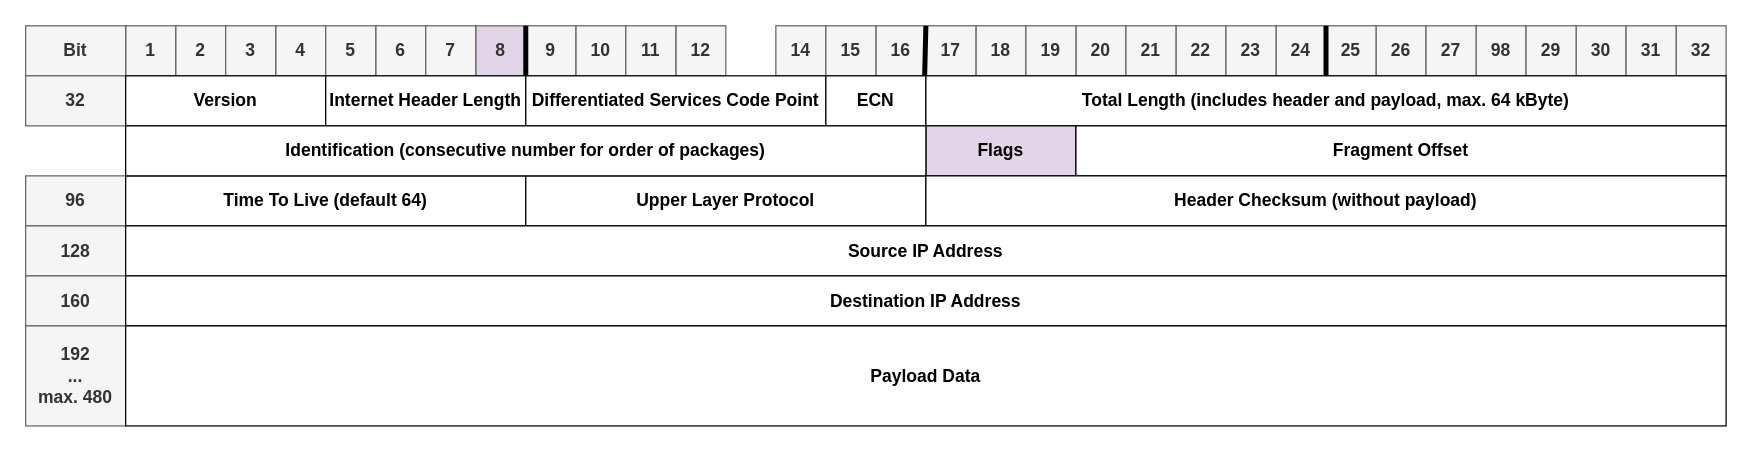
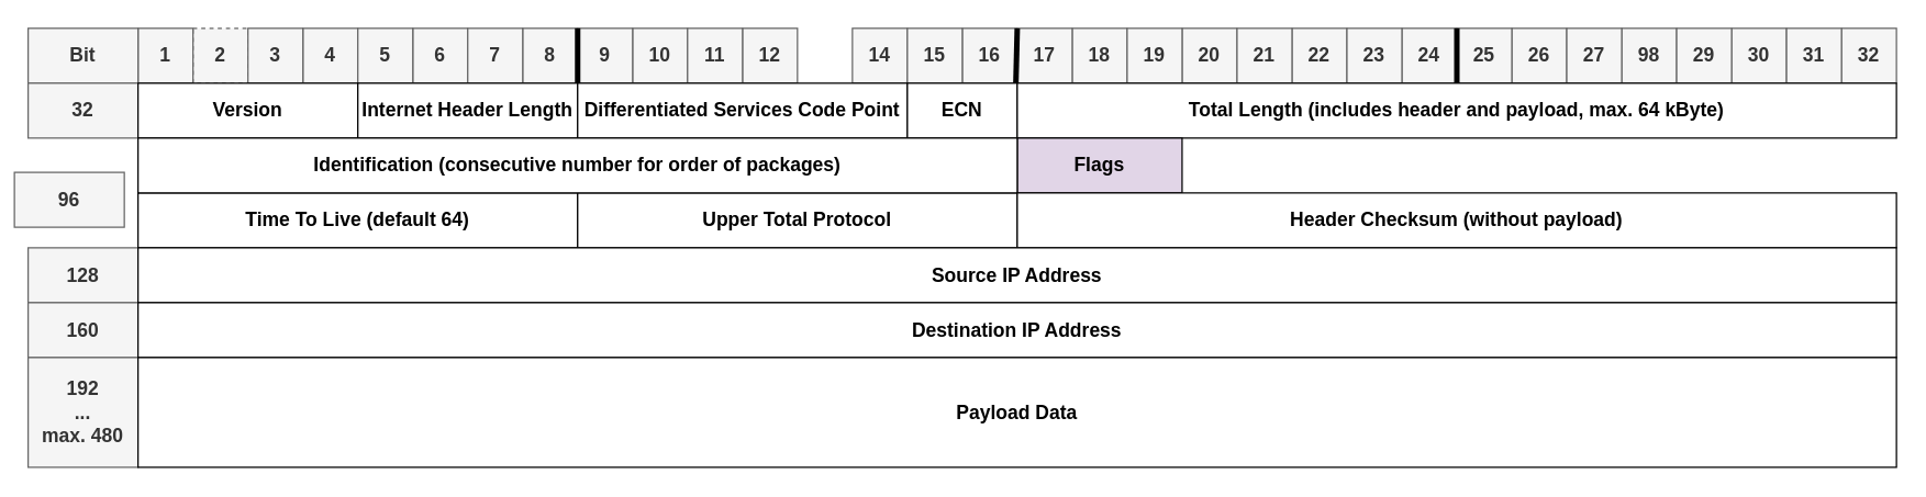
  <mxCell id="0" />
  <mxCell id="1" parent="0" />
- <mxCell id="2" value="2" style="rounded=0;whiteSpace=wrap;html=1;fontSize=14;fontStyle=1;fillColor=#f5f5f5;strokeColor=#666666;fontColor=#333333;" parent="1" vertex="1"><mxGeometry x="140" y="20" width="40" height="40" as="geometry" /></mxCell>
+ <mxCell id="2" value="2" style="rounded=0;whiteSpace=wrap;html=1;fontSize=14;fontStyle=1;fillColor=#f5f5f5;strokeColor=#666666;fontColor=#333333;dashed=1;" parent="1" vertex="1"><mxGeometry x="140" y="20" width="40" height="40" as="geometry" /></mxCell>
  <mxCell id="3" value="1" style="rounded=0;whiteSpace=wrap;html=1;fontSize=14;fontStyle=1;fillColor=#f5f5f5;strokeColor=#666666;fontColor=#333333;" parent="1" vertex="1"><mxGeometry x="100" y="20" width="40" height="40" as="geometry" /></mxCell>
  <mxCell id="4" value="4" style="rounded=0;whiteSpace=wrap;html=1;fontSize=14;fontStyle=1;fillColor=#f5f5f5;strokeColor=#666666;fontColor=#333333;" parent="1" vertex="1"><mxGeometry x="220" y="20" width="40" height="40" as="geometry" /></mxCell>
  <mxCell id="5" value="3" style="rounded=0;whiteSpace=wrap;html=1;fontSize=14;fontStyle=1;fillColor=#f5f5f5;strokeColor=#666666;fontColor=#333333;" parent="1" vertex="1"><mxGeometry x="180" y="20" width="40" height="40" as="geometry" /></mxCell>
  <mxCell id="6" value="6" style="rounded=0;whiteSpace=wrap;html=1;fontSize=14;fontStyle=1;fillColor=#f5f5f5;strokeColor=#666666;fontColor=#333333;" parent="1" vertex="1"><mxGeometry x="300" y="20" width="40" height="40" as="geometry" /></mxCell>
  <mxCell id="7" value="5" style="rounded=0;whiteSpace=wrap;html=1;fontSize=14;fontStyle=1;fillColor=#f5f5f5;strokeColor=#666666;fontColor=#333333;" parent="1" vertex="1"><mxGeometry x="260" y="20" width="40" height="40" as="geometry" /></mxCell>
- <mxCell id="8" value="8" style="rounded=0;whiteSpace=wrap;html=1;fontSize=14;fontStyle=1;fillColor=#e1d5e7;strokeColor=#666666;fontColor=#333333;" parent="1" vertex="1"><mxGeometry x="380" y="20" width="40" height="40" as="geometry" /></mxCell>
+ <mxCell id="8" value="8" style="rounded=0;whiteSpace=wrap;html=1;fontSize=14;fontStyle=1;fillColor=#f5f5f5;strokeColor=#666666;fontColor=#333333;" parent="1" vertex="1"><mxGeometry x="380" y="20" width="40" height="40" as="geometry" /></mxCell>
  <mxCell id="9" value="7" style="rounded=0;whiteSpace=wrap;html=1;fontSize=14;fontStyle=1;fillColor=#f5f5f5;strokeColor=#666666;fontColor=#333333;" parent="1" vertex="1"><mxGeometry x="340" y="20" width="40" height="40" as="geometry" /></mxCell>
  <mxCell id="10" value="10" style="rounded=0;whiteSpace=wrap;html=1;fontSize=14;fontStyle=1;fillColor=#f5f5f5;strokeColor=#666666;fontColor=#333333;" parent="1" vertex="1"><mxGeometry x="460" y="20" width="40" height="40" as="geometry" /></mxCell>
  <mxCell id="11" value="9" style="rounded=0;whiteSpace=wrap;html=1;fontSize=14;fontStyle=1;fillColor=#f5f5f5;strokeColor=#666666;fontColor=#333333;" parent="1" vertex="1"><mxGeometry x="420" y="20" width="40" height="40" as="geometry" /></mxCell>
  <mxCell id="12" value="12" style="rounded=0;whiteSpace=wrap;html=1;fontSize=14;fontStyle=1;fillColor=#f5f5f5;strokeColor=#666666;fontColor=#333333;" parent="1" vertex="1"><mxGeometry x="540" y="20" width="40" height="40" as="geometry" /></mxCell>
  <mxCell id="13" value="11" style="rounded=0;whiteSpace=wrap;html=1;fontSize=14;fontStyle=1;fillColor=#f5f5f5;strokeColor=#666666;fontColor=#333333;" parent="1" vertex="1"><mxGeometry x="500" y="20" width="40" height="40" as="geometry" /></mxCell>
  <mxCell id="14" value="14" style="rounded=0;whiteSpace=wrap;html=1;fontSize=14;fontStyle=1;fillColor=#f5f5f5;strokeColor=#666666;fontColor=#333333;" parent="1" vertex="1"><mxGeometry x="620" y="20" width="40" height="40" as="geometry" /></mxCell>
  <mxCell id="15" value="16" style="rounded=0;whiteSpace=wrap;html=1;fontSize=14;fontStyle=1;fillColor=#f5f5f5;strokeColor=#666666;fontColor=#333333;" parent="1" vertex="1"><mxGeometry x="700" y="20" width="40" height="40" as="geometry" /></mxCell>
  <mxCell id="16" value="15" style="rounded=0;whiteSpace=wrap;html=1;fontSize=14;fontStyle=1;fillColor=#f5f5f5;strokeColor=#666666;fontColor=#333333;" parent="1" vertex="1"><mxGeometry x="660" y="20" width="40" height="40" as="geometry" /></mxCell>
  <mxCell id="17" value="18" style="rounded=0;whiteSpace=wrap;html=1;fontSize=14;fontStyle=1;fillColor=#f5f5f5;strokeColor=#666666;fontColor=#333333;" parent="1" vertex="1"><mxGeometry x="780" y="20" width="40" height="40" as="geometry" /></mxCell>
  <mxCell id="18" value="17" style="rounded=0;whiteSpace=wrap;html=1;fontSize=14;fontStyle=1;fillColor=#f5f5f5;strokeColor=#666666;fontColor=#333333;" parent="1" vertex="1"><mxGeometry x="740" y="20" width="40" height="40" as="geometry" /></mxCell>
  <mxCell id="19" value="20" style="rounded=0;whiteSpace=wrap;html=1;fontSize=14;fontStyle=1;fillColor=#f5f5f5;strokeColor=#666666;fontColor=#333333;" parent="1" vertex="1"><mxGeometry x="860" y="20" width="40" height="40" as="geometry" /></mxCell>
  <mxCell id="20" value="19" style="rounded=0;whiteSpace=wrap;html=1;fontSize=14;fontStyle=1;fillColor=#f5f5f5;strokeColor=#666666;fontColor=#333333;" parent="1" vertex="1"><mxGeometry x="820" y="20" width="40" height="40" as="geometry" /></mxCell>
  <mxCell id="21" value="22" style="rounded=0;whiteSpace=wrap;html=1;fontSize=14;fontStyle=1;fillColor=#f5f5f5;strokeColor=#666666;fontColor=#333333;" parent="1" vertex="1"><mxGeometry x="940" y="20" width="40" height="40" as="geometry" /></mxCell>
  <mxCell id="22" value="21" style="rounded=0;whiteSpace=wrap;html=1;fontSize=14;fontStyle=1;fillColor=#f5f5f5;strokeColor=#666666;fontColor=#333333;" parent="1" vertex="1"><mxGeometry x="900" y="20" width="40" height="40" as="geometry" /></mxCell>
  <mxCell id="23" value="24" style="rounded=0;whiteSpace=wrap;html=1;fontSize=14;fontStyle=1;fillColor=#f5f5f5;strokeColor=#666666;fontColor=#333333;" parent="1" vertex="1"><mxGeometry x="1020" y="20" width="40" height="40" as="geometry" /></mxCell>
  <mxCell id="24" value="23" style="rounded=0;whiteSpace=wrap;html=1;fontSize=14;fontStyle=1;fillColor=#f5f5f5;strokeColor=#666666;fontColor=#333333;" parent="1" vertex="1"><mxGeometry x="980" y="20" width="40" height="40" as="geometry" /></mxCell>
  <mxCell id="25" value="26" style="rounded=0;whiteSpace=wrap;html=1;fontSize=14;fontStyle=1;fillColor=#f5f5f5;strokeColor=#666666;fontColor=#333333;" parent="1" vertex="1"><mxGeometry x="1100" y="20" width="40" height="40" as="geometry" /></mxCell>
  <mxCell id="26" value="25" style="rounded=0;whiteSpace=wrap;html=1;fontSize=14;fontStyle=1;fillColor=#f5f5f5;strokeColor=#666666;fontColor=#333333;" parent="1" vertex="1"><mxGeometry x="1060" y="20" width="40" height="40" as="geometry" /></mxCell>
  <mxCell id="27" value="98" style="rounded=0;whiteSpace=wrap;html=1;fontSize=14;fontStyle=1;fillColor=#f5f5f5;strokeColor=#666666;fontColor=#333333;" parent="1" vertex="1"><mxGeometry x="1180" y="20" width="40" height="40" as="geometry" /></mxCell>
  <mxCell id="28" value="27" style="rounded=0;whiteSpace=wrap;html=1;fontSize=14;fontStyle=1;fillColor=#f5f5f5;strokeColor=#666666;fontColor=#333333;" parent="1" vertex="1"><mxGeometry x="1140" y="20" width="40" height="40" as="geometry" /></mxCell>
  <mxCell id="29" value="30" style="rounded=0;whiteSpace=wrap;html=1;fontSize=14;fontStyle=1;fillColor=#f5f5f5;strokeColor=#666666;fontColor=#333333;" parent="1" vertex="1"><mxGeometry x="1260" y="20" width="40" height="40" as="geometry" /></mxCell>
  <mxCell id="30" value="29" style="rounded=0;whiteSpace=wrap;html=1;fontSize=14;fontStyle=1;fillColor=#f5f5f5;strokeColor=#666666;fontColor=#333333;" parent="1" vertex="1"><mxGeometry x="1220" y="20" width="40" height="40" as="geometry" /></mxCell>
  <mxCell id="31" value="32" style="rounded=0;whiteSpace=wrap;html=1;fontSize=14;fontStyle=1;fillColor=#f5f5f5;strokeColor=#666666;fontColor=#333333;" parent="1" vertex="1"><mxGeometry x="1340" y="20" width="40" height="40" as="geometry" /></mxCell>
  <mxCell id="32" value="31" style="rounded=0;whiteSpace=wrap;html=1;fontSize=14;fontStyle=1;fillColor=#f5f5f5;strokeColor=#666666;fontColor=#333333;" parent="1" vertex="1"><mxGeometry x="1300" y="20" width="40" height="40" as="geometry" /></mxCell>
  <mxCell id="33" value="Bit" style="rounded=0;whiteSpace=wrap;html=1;fontSize=14;fontStyle=1;fillColor=#f5f5f5;strokeColor=#666666;fontColor=#333333;" parent="1" vertex="1"><mxGeometry x="20" y="20" width="80" height="40" as="geometry" /></mxCell>
  <mxCell id="34" value="32" style="rounded=0;whiteSpace=wrap;html=1;fontSize=14;fontStyle=1;fillColor=#f5f5f5;strokeColor=#666666;fontColor=#333333;" parent="1" vertex="1"><mxGeometry x="20" y="60" width="80" height="40" as="geometry" /></mxCell>
- <mxCell id="35" value="96" style="rounded=0;whiteSpace=wrap;html=1;fontSize=14;fontStyle=1;fillColor=#f5f5f5;strokeColor=#666666;fontColor=#333333;" parent="1" vertex="1"><mxGeometry x="20" y="140" width="80" height="40" as="geometry" /></mxCell>
+ <mxCell id="35" value="96" style="rounded=0;whiteSpace=wrap;html=1;fontSize=14;fontStyle=1;fillColor=#f5f5f5;strokeColor=#666666;fontColor=#333333;" parent="1" vertex="1"><mxGeometry x="10" y="125" width="80" height="40" as="geometry" /></mxCell>
  <mxCell id="36" value="128" style="rounded=0;whiteSpace=wrap;html=1;fontSize=14;fontStyle=1;fillColor=#f5f5f5;strokeColor=#666666;fontColor=#333333;" parent="1" vertex="1"><mxGeometry x="20" y="180" width="80" height="40" as="geometry" /></mxCell>
  <mxCell id="37" value="160" style="rounded=0;whiteSpace=wrap;html=1;fontSize=14;fontStyle=1;fillColor=#f5f5f5;strokeColor=#666666;fontColor=#333333;" parent="1" vertex="1"><mxGeometry x="20" y="220" width="80" height="40" as="geometry" /></mxCell>
  <mxCell id="38" value="192&lt;br&gt;...&lt;br&gt;max. 480" style="rounded=0;whiteSpace=wrap;html=1;fontSize=14;fontStyle=1;fillColor=#f5f5f5;strokeColor=#666666;fontColor=#333333;" parent="1" vertex="1"><mxGeometry x="20" y="260" width="80" height="80" as="geometry" /></mxCell>
  <mxCell id="39" value="Version" style="rounded=0;whiteSpace=wrap;html=1;fontSize=14;fontStyle=1" parent="1" vertex="1"><mxGeometry x="100" y="60" width="160" height="40" as="geometry" /></mxCell>
  <mxCell id="40" value="Internet Header Length" style="rounded=0;whiteSpace=wrap;html=1;fontSize=14;fontStyle=1" parent="1" vertex="1"><mxGeometry x="260" y="60" width="160" height="40" as="geometry" /></mxCell>
  <mxCell id="41" value="Differentiated Services Code Point" style="rounded=0;whiteSpace=wrap;html=1;fontSize=14;fontStyle=1" parent="1" vertex="1"><mxGeometry x="420" y="60" width="240" height="40" as="geometry" /></mxCell>
  <mxCell id="42" value="ECN" style="rounded=0;whiteSpace=wrap;html=1;fontSize=14;fontStyle=1" parent="1" vertex="1"><mxGeometry x="660" y="60" width="80" height="40" as="geometry" /></mxCell>
  <mxCell id="43" value="Total Length (includes header and payload, max. 64 kByte)" style="rounded=0;whiteSpace=wrap;html=1;fontSize=14;fontStyle=1" parent="1" vertex="1"><mxGeometry x="740" y="60" width="640" height="40" as="geometry" /></mxCell>
  <mxCell id="44" value="Flags" style="rounded=0;whiteSpace=wrap;html=1;fontSize=14;fontStyle=1;fillColor=#e1d5e7;" parent="1" vertex="1"><mxGeometry x="740" y="100" width="120" height="40" as="geometry" /></mxCell>
  <mxCell id="45" value="Time To Live (default 64)" style="rounded=0;whiteSpace=wrap;html=1;fontSize=14;fontStyle=1" parent="1" vertex="1"><mxGeometry x="100" y="140" width="320" height="40" as="geometry" /></mxCell>
- <mxCell id="46" value="Upper Layer Protocol" style="rounded=0;whiteSpace=wrap;html=1;fontSize=14;fontStyle=1" parent="1" vertex="1"><mxGeometry x="420" y="140" width="320" height="40" as="geometry" /></mxCell>
+ <mxCell id="46" value="Upper Total Protocol" style="rounded=0;whiteSpace=wrap;html=1;fontSize=14;fontStyle=1" parent="1" vertex="1"><mxGeometry x="420" y="140" width="320" height="40" as="geometry" /></mxCell>
  <mxCell id="47" value="" style="endArrow=none;html=1;fontSize=20;strokeWidth=4;entryX=1;entryY=0;entryDx=0;entryDy=0;" parent="1" target="15" edge="1"><mxGeometry width="50" height="50" relative="1" as="geometry"><mxPoint x="739" y="60" as="sourcePoint" /><mxPoint x="738.82" y="-20" as="targetPoint" /></mxGeometry></mxCell>
  <mxCell id="48" value="" style="endArrow=none;html=1;fontSize=20;strokeWidth=4;" parent="1" edge="1"><mxGeometry width="50" height="50" relative="1" as="geometry"><mxPoint x="1060" y="60" as="sourcePoint" /><mxPoint x="1060" y="20" as="targetPoint" /></mxGeometry></mxCell>
  <mxCell id="49" value="" style="endArrow=none;html=1;fontSize=20;strokeWidth=4;exitX=0;exitY=1;exitDx=0;exitDy=0;" parent="1" source="11" edge="1"><mxGeometry width="50" height="50" relative="1" as="geometry"><mxPoint x="420" y="340" as="sourcePoint" /><mxPoint x="420" y="20" as="targetPoint" /></mxGeometry></mxCell>
  <mxCell id="50" value="Identification (consecutive number for order of packages)" style="rounded=0;whiteSpace=wrap;html=1;fontSize=14;fontStyle=1" parent="1" vertex="1"><mxGeometry x="100" y="100" width="640" height="40" as="geometry" /></mxCell>
- <mxCell id="51" value="Fragment Offset" style="rounded=0;whiteSpace=wrap;html=1;fontSize=14;fontStyle=1" parent="1" vertex="1"><mxGeometry x="860" y="100" width="520" height="40" as="geometry" /></mxCell>
  <mxCell id="52" value="Header Checksum (without payload)" style="rounded=0;whiteSpace=wrap;html=1;fontSize=14;fontStyle=1" parent="1" vertex="1"><mxGeometry x="740" y="140" width="640" height="40" as="geometry" /></mxCell>
  <mxCell id="53" value="Source IP Address" style="rounded=0;whiteSpace=wrap;html=1;fontSize=14;fontStyle=1" parent="1" vertex="1"><mxGeometry x="100" y="180" width="1280" height="40" as="geometry" /></mxCell>
  <mxCell id="54" value="Destination IP Address" style="rounded=0;whiteSpace=wrap;html=1;fontSize=14;fontStyle=1" parent="1" vertex="1"><mxGeometry x="100" y="220" width="1280" height="40" as="geometry" /></mxCell>
  <mxCell id="55" value="Payload Data" style="rounded=0;whiteSpace=wrap;html=1;fontSize=14;fontStyle=1" parent="1" vertex="1"><mxGeometry x="100" y="260" width="1280" height="80" as="geometry" /></mxCell>
